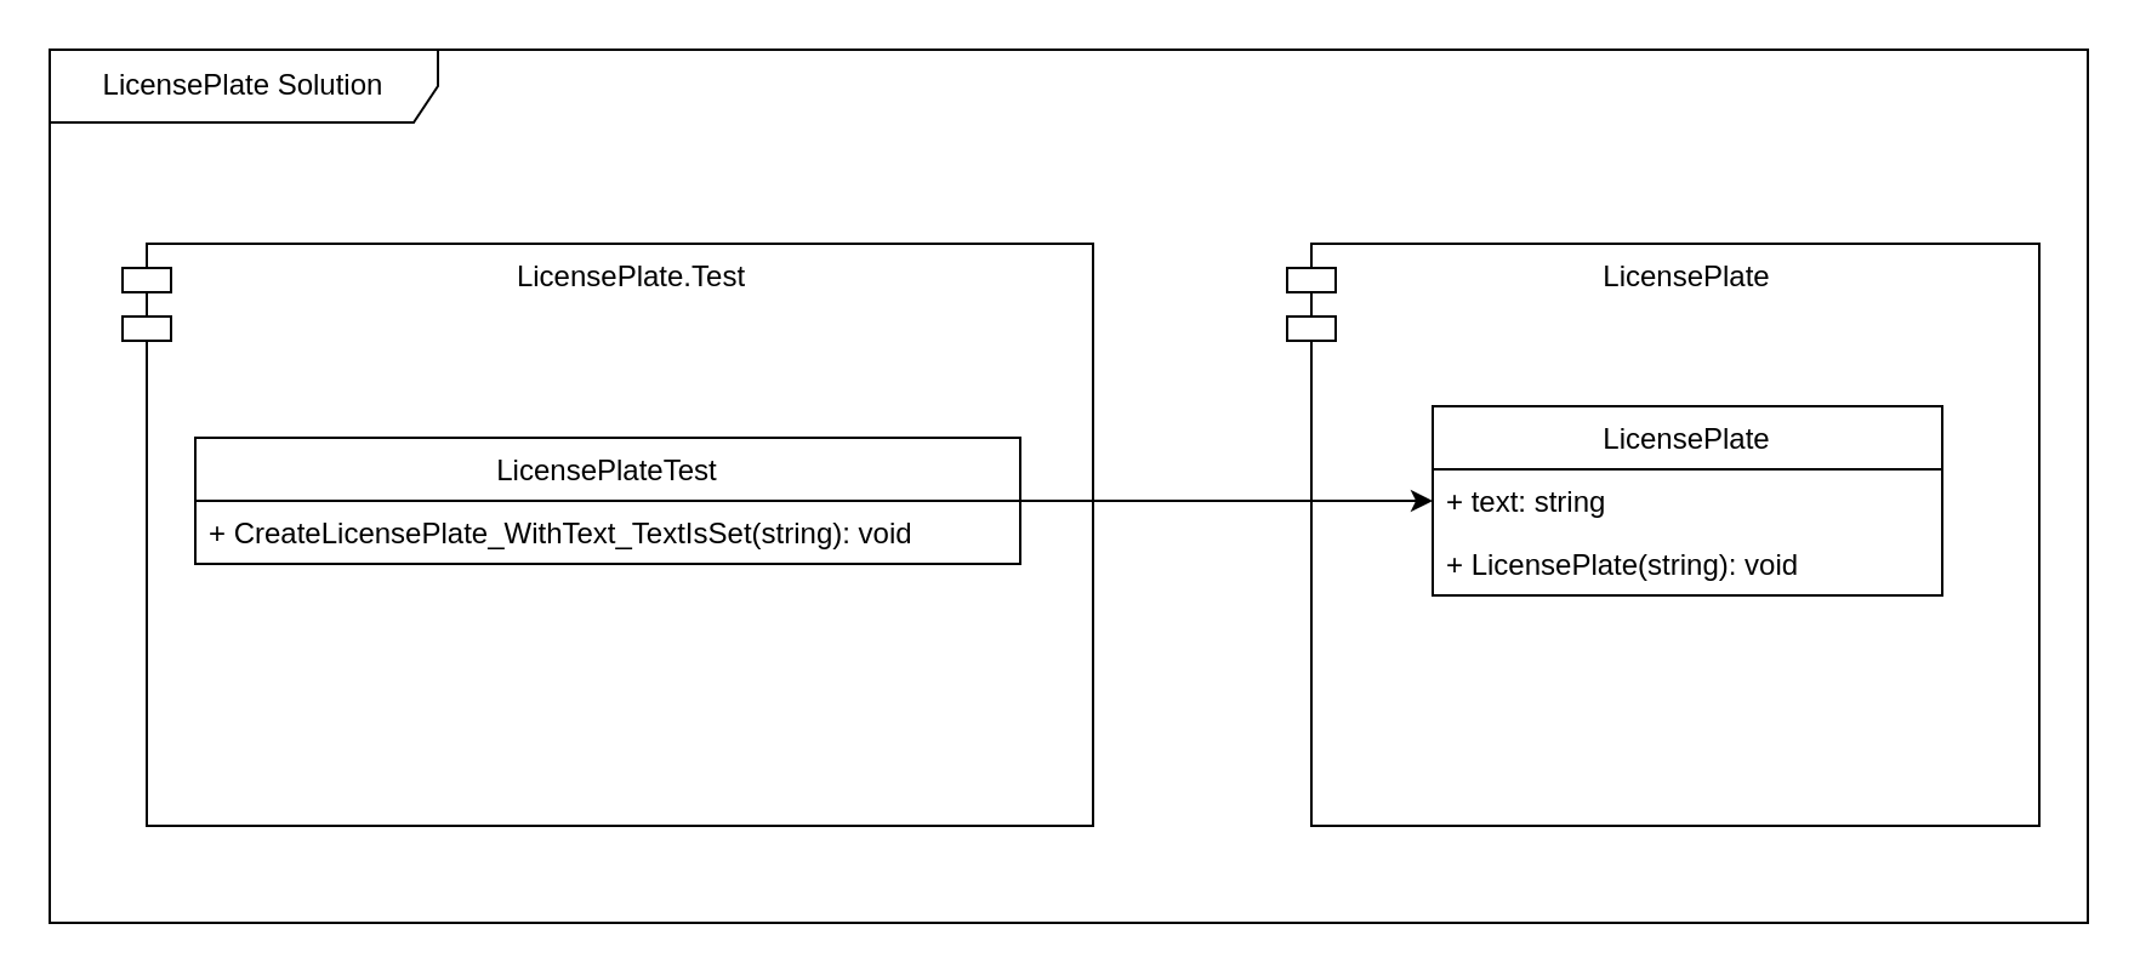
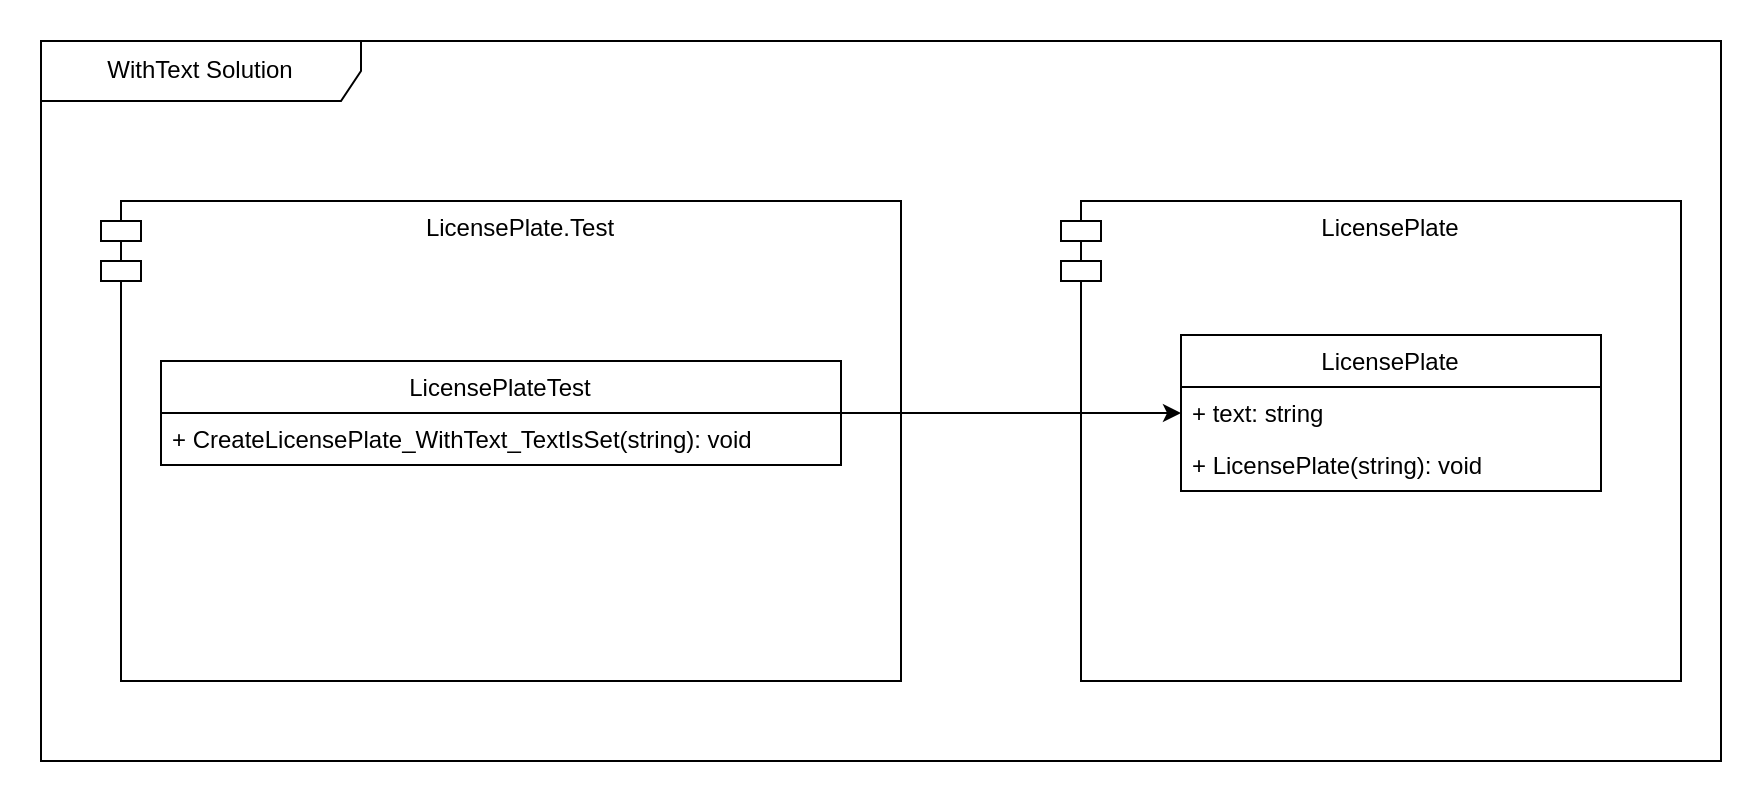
  <mxCell id="0" />
  <mxCell id="1" parent="0" />
  <mxCell id="2" value="LicensePlate.Test" style="shape=module;align=left;spacingLeft=20;align=center;verticalAlign=top;" vertex="1" parent="1"><mxGeometry x="50" y="100" width="400" height="240" as="geometry" /></mxCell>
  <mxCell id="3" value="LicensePlate" style="shape=module;align=left;spacingLeft=20;align=center;verticalAlign=top;" vertex="1" parent="1"><mxGeometry x="530" y="100" width="310" height="240" as="geometry" /></mxCell>
  <mxCell id="4" value="LicensePlate" style="swimlane;fontStyle=0;childLayout=stackLayout;horizontal=1;startSize=26;fillColor=none;horizontalStack=0;resizeParent=1;resizeParentMax=0;resizeLast=0;collapsible=1;marginBottom=0;" vertex="1" parent="1"><mxGeometry x="590" y="167" width="210" height="78" as="geometry" /></mxCell>
  <mxCell id="5" value="+ text: string" style="text;strokeColor=none;fillColor=none;align=left;verticalAlign=top;spacingLeft=4;spacingRight=4;overflow=hidden;rotatable=0;points=[[0,0.5],[1,0.5]];portConstraint=eastwest;" vertex="1" parent="4"><mxGeometry y="26" width="210" height="26" as="geometry" /></mxCell>
  <mxCell id="6" value="+ LicensePlate(string): void" style="text;strokeColor=none;fillColor=none;align=left;verticalAlign=top;spacingLeft=4;spacingRight=4;overflow=hidden;rotatable=0;points=[[0,0.5],[1,0.5]];portConstraint=eastwest;" vertex="1" parent="4"><mxGeometry y="52" width="210" height="26" as="geometry" /></mxCell>
  <mxCell id="7" style="edgeStyle=orthogonalEdgeStyle;rounded=0;orthogonalLoop=1;jettySize=auto;html=1;" edge="1" parent="1" source="8" target="5"><mxGeometry relative="1" as="geometry" /></mxCell>
  <mxCell id="8" value="LicensePlateTest" style="swimlane;fontStyle=0;childLayout=stackLayout;horizontal=1;startSize=26;fillColor=none;horizontalStack=0;resizeParent=1;resizeParentMax=0;resizeLast=0;collapsible=1;marginBottom=0;" vertex="1" parent="1"><mxGeometry x="80" y="180" width="340" height="52" as="geometry" /></mxCell>
  <mxCell id="9" value="+ CreateLicensePlate_WithText_TextIsSet(string): void" style="text;strokeColor=none;fillColor=none;align=left;verticalAlign=top;spacingLeft=4;spacingRight=4;overflow=hidden;rotatable=0;points=[[0,0.5],[1,0.5]];portConstraint=eastwest;" vertex="1" parent="8"><mxGeometry y="26" width="340" height="26" as="geometry" /></mxCell>
- <mxCell id="10" value="LicensePlate Solution" style="shape=umlFrame;whiteSpace=wrap;html=1;width=160;height=30;" vertex="1" parent="1"><mxGeometry x="20" y="20" width="840" height="360" as="geometry" /></mxCell>
+ <mxCell id="10" value="WithText Solution" style="shape=umlFrame;whiteSpace=wrap;html=1;width=160;height=30;" vertex="1" parent="1"><mxGeometry x="20" y="20" width="840" height="360" as="geometry" /></mxCell>
